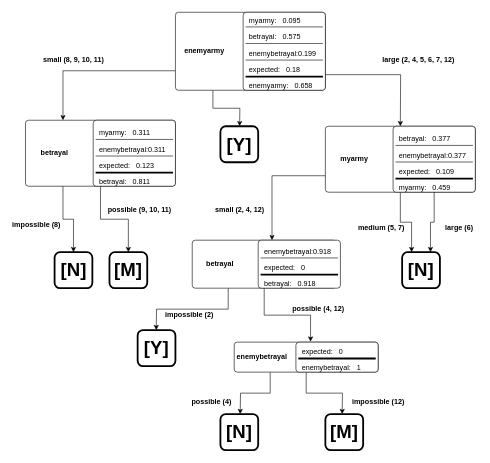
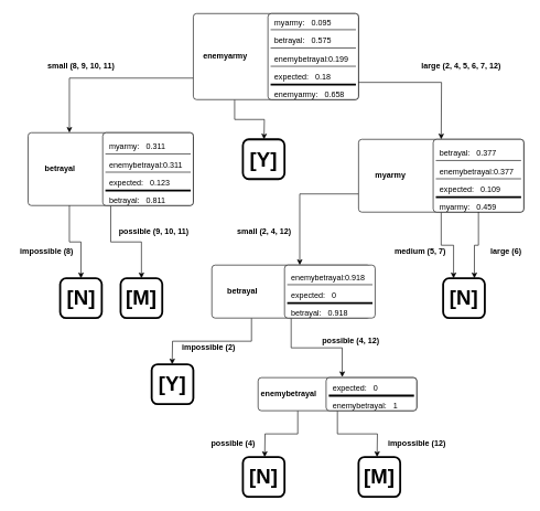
  <mxCell id="0" />
  <mxCell id="1" parent="0" />
  <mxCell id="2" style="edgeStyle=orthogonalEdgeStyle;rounded=0;orthogonalLoop=1;jettySize=auto;html=1;exitX=0;exitY=0.75;exitDx=0;exitDy=0;entryX=0.25;entryY=0;entryDx=0;entryDy=0;" edge="1" parent="1" source="4" target="17"><mxGeometry relative="1" as="geometry" /></mxCell>
  <mxCell id="3" style="edgeStyle=orthogonalEdgeStyle;rounded=0;orthogonalLoop=1;jettySize=auto;html=1;exitX=0.25;exitY=1;exitDx=0;exitDy=0;entryX=0.5;entryY=0;entryDx=0;entryDy=0;" edge="1" parent="1" source="4"><mxGeometry relative="1" as="geometry"><mxPoint x="399" y="210" as="targetPoint" /></mxGeometry></mxCell>
  <mxCell id="4" value="" style="rounded=1;absoluteArcSize=1;html=1;arcSize=10;" vertex="1" parent="1"><mxGeometry x="292" y="20" width="250" height="130" as="geometry" /></mxCell>
  <mxCell id="5" value="&lt;b&gt;enemyarmy&lt;/b&gt;" style="html=1;shape=mxgraph.er.anchor;whiteSpace=wrap;" vertex="1" parent="4"><mxGeometry width="96.774" height="130" as="geometry" /></mxCell>
  <mxCell id="6" value="" style="rounded=1;absoluteArcSize=1;html=1;arcSize=10;whiteSpace=wrap;points=[];strokeColor=inherit;fillColor=inherit;" vertex="1" parent="4"><mxGeometry x="112.903" width="137.097" height="130" as="geometry" /></mxCell>
  <mxCell id="7" value="myarmy:   0.095" style="text;strokeColor=none;fillColor=none;align=left;verticalAlign=top;spacingLeft=4;spacingRight=4;overflow=hidden;rotatable=0;points=[[0,0.5],[1,0.5]];portConstraint=eastwest;" vertex="1" parent="4"><mxGeometry x="116.935" width="129.032" height="21.125" as="geometry" /></mxCell>
  <mxCell id="8" value="" style="line;strokeWidth=1;fillColor=none;align=left;verticalAlign=middle;spacingTop=-1;spacingLeft=3;spacingRight=3;rotatable=0;labelPosition=right;points=[];portConstraint=eastwest;" vertex="1" parent="4"><mxGeometry x="116.935" y="21.125" width="129.032" height="6.5" as="geometry" /></mxCell>
  <mxCell id="9" value="betrayal:   0.575" style="text;strokeColor=none;fillColor=none;align=left;verticalAlign=top;spacingLeft=4;spacingRight=4;overflow=hidden;rotatable=0;points=[[0,0.5],[1,0.5]];portConstraint=eastwest;" vertex="1" parent="4"><mxGeometry x="116.935" y="27.625" width="129.032" height="21.125" as="geometry" /></mxCell>
  <mxCell id="10" value="" style="line;strokeWidth=1;fillColor=none;align=left;verticalAlign=middle;spacingTop=-1;spacingLeft=3;spacingRight=3;rotatable=0;labelPosition=right;points=[];portConstraint=eastwest;" vertex="1" parent="4"><mxGeometry x="116.935" y="48.75" width="129.032" height="6.5" as="geometry" /></mxCell>
  <mxCell id="11" value="enemybetrayal:0.199" style="text;strokeColor=none;fillColor=none;align=left;verticalAlign=top;spacingLeft=4;spacingRight=4;overflow=hidden;rotatable=0;points=[[0,0.5],[1,0.5]];portConstraint=eastwest;" vertex="1" parent="4"><mxGeometry x="116.935" y="55.25" width="129.032" height="21.125" as="geometry" /></mxCell>
  <mxCell id="12" value="" style="line;strokeWidth=1;fillColor=none;align=left;verticalAlign=middle;spacingTop=-1;spacingLeft=3;spacingRight=3;rotatable=0;labelPosition=right;points=[];portConstraint=eastwest;" vertex="1" parent="4"><mxGeometry x="116.935" y="76.375" width="129.032" height="6.5" as="geometry" /></mxCell>
  <mxCell id="13" value="expected:   0.18" style="text;strokeColor=none;fillColor=none;align=left;verticalAlign=top;spacingLeft=4;spacingRight=4;overflow=hidden;rotatable=0;points=[[0,0.5],[1,0.5]];portConstraint=eastwest;" vertex="1" parent="4"><mxGeometry x="116.935" y="82.875" width="129.032" height="21.125" as="geometry" /></mxCell>
  <mxCell id="14" value="" style="line;strokeWidth=3;fillColor=none;align=left;verticalAlign=middle;spacingTop=-1;spacingLeft=3;spacingRight=3;rotatable=0;labelPosition=right;points=[];portConstraint=eastwest;" vertex="1" parent="4"><mxGeometry x="116.935" y="104" width="129.032" height="6.5" as="geometry" /></mxCell>
  <mxCell id="15" value="enemyarmy:   0.658" style="text;strokeColor=none;fillColor=none;align=left;verticalAlign=top;spacingLeft=4;spacingRight=4;overflow=hidden;rotatable=0;points=[[0,0.5],[1,0.5]];portConstraint=eastwest;" vertex="1" parent="4"><mxGeometry x="116.935" y="108.875" width="129.032" height="21.125" as="geometry" /></mxCell>
  <mxCell id="16" style="edgeStyle=orthogonalEdgeStyle;rounded=0;orthogonalLoop=1;jettySize=auto;html=1;entryX=0.5;entryY=0;entryDx=0;entryDy=0;" edge="1" parent="1" source="17" target="46"><mxGeometry relative="1" as="geometry"><mxPoint x="240" y="390" as="targetPoint" /></mxGeometry></mxCell>
  <mxCell id="17" value="" style="rounded=1;absoluteArcSize=1;html=1;arcSize=10;" vertex="1" parent="1"><mxGeometry x="42" y="200" width="250" height="110" as="geometry" /></mxCell>
  <mxCell id="18" value="&lt;b&gt;betrayal&lt;/b&gt;" style="html=1;shape=mxgraph.er.anchor;whiteSpace=wrap;" vertex="1" parent="17"><mxGeometry width="96.774" height="110" as="geometry" /></mxCell>
  <mxCell id="19" value="" style="rounded=1;absoluteArcSize=1;html=1;arcSize=10;whiteSpace=wrap;points=[];strokeColor=inherit;fillColor=inherit;" vertex="1" parent="17"><mxGeometry x="112.9" width="137.1" height="110" as="geometry" /></mxCell>
  <mxCell id="20" value="myarmy:   0.311" style="text;strokeColor=none;fillColor=none;align=left;verticalAlign=top;spacingLeft=4;spacingRight=4;overflow=hidden;rotatable=0;points=[[0,0.5],[1,0.5]];portConstraint=eastwest;" vertex="1" parent="17"><mxGeometry x="116.935" y="7.625" width="129.032" height="21.125" as="geometry" /></mxCell>
  <mxCell id="21" value="" style="line;strokeWidth=1;fillColor=none;align=left;verticalAlign=middle;spacingTop=-1;spacingLeft=3;spacingRight=3;rotatable=0;labelPosition=right;points=[];portConstraint=eastwest;" vertex="1" parent="17"><mxGeometry x="116.935" y="28.75" width="129.032" height="6.5" as="geometry" /></mxCell>
  <mxCell id="22" value="enemybetrayal:0.311" style="text;strokeColor=none;fillColor=none;align=left;verticalAlign=top;spacingLeft=4;spacingRight=4;overflow=hidden;rotatable=0;points=[[0,0.5],[1,0.5]];portConstraint=eastwest;" vertex="1" parent="17"><mxGeometry x="116.935" y="35.25" width="129.032" height="21.125" as="geometry" /></mxCell>
  <mxCell id="23" value="" style="line;strokeWidth=1;fillColor=none;align=left;verticalAlign=middle;spacingTop=-1;spacingLeft=3;spacingRight=3;rotatable=0;labelPosition=right;points=[];portConstraint=eastwest;" vertex="1" parent="17"><mxGeometry x="116.935" y="56.375" width="129.032" height="6.5" as="geometry" /></mxCell>
  <mxCell id="24" value="expected:   0.123" style="text;strokeColor=none;fillColor=none;align=left;verticalAlign=top;spacingLeft=4;spacingRight=4;overflow=hidden;rotatable=0;points=[[0,0.5],[1,0.5]];portConstraint=eastwest;" vertex="1" parent="17"><mxGeometry x="116.935" y="62.875" width="129.032" height="21.125" as="geometry" /></mxCell>
  <mxCell id="25" value="" style="line;strokeWidth=3;fillColor=none;align=left;verticalAlign=middle;spacingTop=-1;spacingLeft=3;spacingRight=3;rotatable=0;labelPosition=right;points=[];portConstraint=eastwest;" vertex="1" parent="17"><mxGeometry x="116.935" y="84" width="129.032" height="6.5" as="geometry" /></mxCell>
  <mxCell id="26" value="betrayal:   0.811" style="text;strokeColor=none;fillColor=none;align=left;verticalAlign=top;spacingLeft=4;spacingRight=4;overflow=hidden;rotatable=0;points=[[0,0.5],[1,0.5]];portConstraint=eastwest;" vertex="1" parent="17"><mxGeometry x="116.935" y="88.875" width="129.032" height="21.125" as="geometry" /></mxCell>
  <mxCell id="27" value="&lt;b&gt;small (8, 9, 10, 11)&lt;/b&gt;" style="text;html=1;align=center;verticalAlign=middle;resizable=0;points=[];autosize=1;" vertex="1" parent="1"><mxGeometry x="62" y="90" width="120" height="20" as="geometry" /></mxCell>
  <mxCell id="28" style="edgeStyle=orthogonalEdgeStyle;rounded=0;orthogonalLoop=1;jettySize=auto;html=1;exitX=1;exitY=0.8;exitDx=0;exitDy=0;exitPerimeter=0;" edge="1" parent="1" source="6"><mxGeometry relative="1" as="geometry"><mxPoint x="667" y="210" as="targetPoint" /></mxGeometry></mxCell>
  <mxCell id="29" value="&lt;b&gt;large (2, 4, 5, 6, 7, 12)&lt;/b&gt;" style="text;html=1;align=center;verticalAlign=middle;resizable=0;points=[];autosize=1;" vertex="1" parent="1"><mxGeometry x="632" y="90" width="130" height="20" as="geometry" /></mxCell>
  <mxCell id="30" value="&lt;b&gt;&lt;font style=&quot;font-size: 31px&quot;&gt;[Y]&lt;/font&gt;&lt;/b&gt;" style="rounded=1;whiteSpace=wrap;html=1;strokeWidth=3;" vertex="1" parent="1"><mxGeometry x="367" y="210" width="63" height="60" as="geometry" /></mxCell>
  <mxCell id="31" style="edgeStyle=orthogonalEdgeStyle;rounded=0;orthogonalLoop=1;jettySize=auto;html=1;entryX=0.25;entryY=0;entryDx=0;entryDy=0;" edge="1" parent="1" source="33" target="48"><mxGeometry relative="1" as="geometry" /></mxCell>
  <mxCell id="32" style="edgeStyle=orthogonalEdgeStyle;rounded=0;orthogonalLoop=1;jettySize=auto;html=1;exitX=0;exitY=0.75;exitDx=0;exitDy=0;entryX=0.168;entryY=0;entryDx=0;entryDy=0;entryPerimeter=0;" edge="1" parent="1" source="33" target="56"><mxGeometry relative="1" as="geometry" /></mxCell>
  <mxCell id="33" value="" style="rounded=1;absoluteArcSize=1;html=1;arcSize=10;" vertex="1" parent="1"><mxGeometry x="542" y="210" width="250" height="110" as="geometry" /></mxCell>
  <mxCell id="34" value="&lt;b&gt;myarmy&lt;br&gt;&lt;/b&gt;" style="html=1;shape=mxgraph.er.anchor;whiteSpace=wrap;" vertex="1" parent="33"><mxGeometry width="96.774" height="110" as="geometry" /></mxCell>
  <mxCell id="35" value="" style="rounded=1;absoluteArcSize=1;html=1;arcSize=10;whiteSpace=wrap;points=[];strokeColor=inherit;fillColor=inherit;" vertex="1" parent="33"><mxGeometry x="112.9" width="137.1" height="110" as="geometry" /></mxCell>
  <mxCell id="36" value="betrayal:   0.377" style="text;strokeColor=none;fillColor=none;align=left;verticalAlign=top;spacingLeft=4;spacingRight=4;overflow=hidden;rotatable=0;points=[[0,0.5],[1,0.5]];portConstraint=eastwest;" vertex="1" parent="33"><mxGeometry x="116.935" y="7.625" width="129.032" height="21.125" as="geometry" /></mxCell>
  <mxCell id="37" value="" style="line;strokeWidth=1;fillColor=none;align=left;verticalAlign=middle;spacingTop=-1;spacingLeft=3;spacingRight=3;rotatable=0;labelPosition=right;points=[];portConstraint=eastwest;" vertex="1" parent="33"><mxGeometry x="116.935" y="28.75" width="129.032" height="6.5" as="geometry" /></mxCell>
  <mxCell id="38" value="enemybetrayal:0.377" style="text;strokeColor=none;fillColor=none;align=left;verticalAlign=top;spacingLeft=4;spacingRight=4;overflow=hidden;rotatable=0;points=[[0,0.5],[1,0.5]];portConstraint=eastwest;" vertex="1" parent="33"><mxGeometry x="116.94" y="35.25" width="135.97" height="21.13" as="geometry" /></mxCell>
  <mxCell id="39" value="" style="line;strokeWidth=1;fillColor=none;align=left;verticalAlign=middle;spacingTop=-1;spacingLeft=3;spacingRight=3;rotatable=0;labelPosition=right;points=[];portConstraint=eastwest;" vertex="1" parent="33"><mxGeometry x="116.935" y="56.375" width="129.032" height="6.5" as="geometry" /></mxCell>
  <mxCell id="40" value="expected:   0.109" style="text;strokeColor=none;fillColor=none;align=left;verticalAlign=top;spacingLeft=4;spacingRight=4;overflow=hidden;rotatable=0;points=[[0,0.5],[1,0.5]];portConstraint=eastwest;" vertex="1" parent="33"><mxGeometry x="116.935" y="62.875" width="129.032" height="21.125" as="geometry" /></mxCell>
  <mxCell id="41" value="" style="line;strokeWidth=3;fillColor=none;align=left;verticalAlign=middle;spacingTop=-1;spacingLeft=3;spacingRight=3;rotatable=0;labelPosition=right;points=[];portConstraint=eastwest;" vertex="1" parent="33"><mxGeometry x="116.935" y="84" width="129.032" height="6.5" as="geometry" /></mxCell>
  <mxCell id="42" value="myarmy:   0.459" style="text;strokeColor=none;fillColor=none;align=left;verticalAlign=top;spacingLeft=4;spacingRight=4;overflow=hidden;rotatable=0;points=[[0,0.5],[1,0.5]];portConstraint=eastwest;" vertex="1" parent="33"><mxGeometry x="116.935" y="88.875" width="129.032" height="21.125" as="geometry" /></mxCell>
  <mxCell id="43" value="&lt;b&gt;&lt;font style=&quot;font-size: 31px&quot;&gt;[N]&lt;/font&gt;&lt;/b&gt;" style="rounded=1;whiteSpace=wrap;html=1;strokeWidth=3;" vertex="1" parent="1"><mxGeometry x="90.5" y="420" width="63" height="60" as="geometry" /></mxCell>
- <mxCell id="44" value="&lt;b&gt;impossible (8)&lt;/b&gt;" style="text;html=1;align=center;verticalAlign=middle;resizable=0;points=[];autosize=1;" vertex="1" parent="1"><mxGeometry x="10" y="365" width="100" height="20" as="geometry" /></mxCell>
+ <mxCell id="44" value="&lt;b&gt;impossible (8)&lt;/b&gt;" style="text;html=1;align=center;verticalAlign=middle;resizable=0;points=[];autosize=1;" vertex="1" parent="1"><mxGeometry x="20" y="370" width="100" height="20" as="geometry" /></mxCell>
  <mxCell id="45" style="edgeStyle=orthogonalEdgeStyle;rounded=0;orthogonalLoop=1;jettySize=auto;html=1;exitX=0.25;exitY=1;exitDx=0;exitDy=0;entryX=0.5;entryY=0;entryDx=0;entryDy=0;" edge="1" parent="1" source="17" target="43"><mxGeometry relative="1" as="geometry"><mxPoint x="104.5" y="310" as="sourcePoint" /><mxPoint x="91.5" y="410" as="targetPoint" /></mxGeometry></mxCell>
  <mxCell id="46" value="&lt;b&gt;&lt;font style=&quot;font-size: 31px&quot;&gt;[M]&lt;/font&gt;&lt;/b&gt;" style="rounded=1;whiteSpace=wrap;html=1;strokeWidth=3;" vertex="1" parent="1"><mxGeometry x="182" y="420" width="63" height="60" as="geometry" /></mxCell>
  <mxCell id="47" value="&lt;b&gt;possible (9, 10, 11)&lt;/b&gt;" style="text;html=1;align=center;verticalAlign=middle;resizable=0;points=[];autosize=1;" vertex="1" parent="1"><mxGeometry x="172" y="340" width="120" height="20" as="geometry" /></mxCell>
  <mxCell id="48" value="&lt;b&gt;&lt;font style=&quot;font-size: 31px&quot;&gt;[N]&lt;/font&gt;&lt;/b&gt;" style="rounded=1;whiteSpace=wrap;html=1;strokeWidth=3;" vertex="1" parent="1"><mxGeometry x="670" y="420" width="63" height="60" as="geometry" /></mxCell>
  <mxCell id="49" style="edgeStyle=orthogonalEdgeStyle;rounded=0;orthogonalLoop=1;jettySize=auto;html=1;entryX=0.75;entryY=0;entryDx=0;entryDy=0;" edge="1" parent="1" source="35" target="48"><mxGeometry relative="1" as="geometry" /></mxCell>
  <mxCell id="50" value="&lt;b&gt;medium (5, 7)&lt;br&gt;&lt;/b&gt;" style="text;html=1;align=center;verticalAlign=middle;resizable=0;points=[];autosize=1;" vertex="1" parent="1"><mxGeometry x="590" y="370" width="90" height="20" as="geometry" /></mxCell>
  <mxCell id="51" value="&lt;b&gt;large (6)&lt;br&gt;&lt;/b&gt;" style="text;html=1;align=center;verticalAlign=middle;resizable=0;points=[];autosize=1;" vertex="1" parent="1"><mxGeometry x="735" y="370" width="60" height="20" as="geometry" /></mxCell>
  <mxCell id="52" style="edgeStyle=orthogonalEdgeStyle;rounded=0;orthogonalLoop=1;jettySize=auto;html=1;exitX=0.25;exitY=1;exitDx=0;exitDy=0;" edge="1" parent="1" source="54"><mxGeometry relative="1" as="geometry"><mxPoint x="260" y="550" as="targetPoint" /></mxGeometry></mxCell>
  <mxCell id="53" style="edgeStyle=orthogonalEdgeStyle;rounded=0;orthogonalLoop=1;jettySize=auto;html=1;entryX=0.178;entryY=-0.016;entryDx=0;entryDy=0;entryPerimeter=0;" edge="1" parent="1" source="54" target="69"><mxGeometry relative="1" as="geometry" /></mxCell>
  <mxCell id="54" value="" style="rounded=1;absoluteArcSize=1;html=1;arcSize=10;" vertex="1" parent="1"><mxGeometry x="320" y="400" width="240" height="80" as="geometry" /></mxCell>
  <mxCell id="55" value="&lt;b&gt;betrayal&lt;/b&gt;" style="html=1;shape=mxgraph.er.anchor;whiteSpace=wrap;" vertex="1" parent="54"><mxGeometry width="92.903" height="80" as="geometry" /></mxCell>
  <mxCell id="56" value="" style="rounded=1;absoluteArcSize=1;html=1;arcSize=10;whiteSpace=wrap;points=[];strokeColor=inherit;fillColor=inherit;" vertex="1" parent="54"><mxGeometry x="110.0" width="137.1" height="80" as="geometry" /></mxCell>
  <mxCell id="57" value="enemybetrayal:0.918" style="text;strokeColor=none;fillColor=none;align=left;verticalAlign=top;spacingLeft=4;spacingRight=4;overflow=hidden;rotatable=0;points=[[0,0.5],[1,0.5]];portConstraint=eastwest;" vertex="1" parent="54"><mxGeometry x="114.04" y="5.25" width="135.97" height="21.13" as="geometry" /></mxCell>
  <mxCell id="58" value="" style="line;strokeWidth=1;fillColor=none;align=left;verticalAlign=middle;spacingTop=-1;spacingLeft=3;spacingRight=3;rotatable=0;labelPosition=right;points=[];portConstraint=eastwest;" vertex="1" parent="54"><mxGeometry x="114.035" y="26.375" width="129.032" height="6.5" as="geometry" /></mxCell>
  <mxCell id="59" value="expected:   0" style="text;strokeColor=none;fillColor=none;align=left;verticalAlign=top;spacingLeft=4;spacingRight=4;overflow=hidden;rotatable=0;points=[[0,0.5],[1,0.5]];portConstraint=eastwest;" vertex="1" parent="54"><mxGeometry x="114.035" y="32.875" width="129.032" height="21.125" as="geometry" /></mxCell>
  <mxCell id="60" value="" style="line;strokeWidth=3;fillColor=none;align=left;verticalAlign=middle;spacingTop=-1;spacingLeft=3;spacingRight=3;rotatable=0;labelPosition=right;points=[];portConstraint=eastwest;" vertex="1" parent="54"><mxGeometry x="114.035" y="54" width="129.032" height="6.5" as="geometry" /></mxCell>
  <mxCell id="61" value="betrayal:   0.918" style="text;strokeColor=none;fillColor=none;align=left;verticalAlign=top;spacingLeft=4;spacingRight=4;overflow=hidden;rotatable=0;points=[[0,0.5],[1,0.5]];portConstraint=eastwest;" vertex="1" parent="54"><mxGeometry x="114.035" y="58.875" width="129.032" height="21.125" as="geometry" /></mxCell>
  <mxCell id="62" value="&lt;b&gt;&lt;font style=&quot;font-size: 31px&quot;&gt;[Y]&lt;/font&gt;&lt;/b&gt;" style="rounded=1;whiteSpace=wrap;html=1;strokeWidth=3;" vertex="1" parent="1"><mxGeometry x="229" y="550" width="63" height="60" as="geometry" /></mxCell>
  <mxCell id="63" value="&lt;b&gt;impossible (2)&lt;/b&gt;" style="text;html=1;align=center;verticalAlign=middle;resizable=0;points=[];autosize=1;" vertex="1" parent="1"><mxGeometry x="265" y="514" width="100" height="20" as="geometry" /></mxCell>
  <mxCell id="64" value="&lt;b&gt;small (2, 4, 12)&lt;br&gt;&lt;/b&gt;" style="text;html=1;align=center;verticalAlign=middle;resizable=0;points=[];autosize=1;" vertex="1" parent="1"><mxGeometry x="348.5" y="340" width="100" height="20" as="geometry" /></mxCell>
  <mxCell id="65" style="edgeStyle=orthogonalEdgeStyle;rounded=0;orthogonalLoop=1;jettySize=auto;html=1;" edge="1" parent="1" source="67"><mxGeometry relative="1" as="geometry"><mxPoint x="570" y="690" as="targetPoint" /></mxGeometry></mxCell>
  <mxCell id="66" style="edgeStyle=orthogonalEdgeStyle;rounded=0;orthogonalLoop=1;jettySize=auto;html=1;exitX=0.25;exitY=1;exitDx=0;exitDy=0;" edge="1" parent="1" source="67"><mxGeometry relative="1" as="geometry"><mxPoint x="400" y="690" as="targetPoint" /></mxGeometry></mxCell>
  <mxCell id="67" value="" style="rounded=1;absoluteArcSize=1;html=1;arcSize=10;" vertex="1" parent="1"><mxGeometry x="390" y="570" width="240" height="50" as="geometry" /></mxCell>
  <mxCell id="68" value="&lt;b&gt;enemybetrayal&lt;br&gt;&lt;/b&gt;" style="html=1;shape=mxgraph.er.anchor;whiteSpace=wrap;" vertex="1" parent="67"><mxGeometry width="92.9" height="50" as="geometry" /></mxCell>
  <mxCell id="69" value="" style="rounded=1;absoluteArcSize=1;html=1;arcSize=10;whiteSpace=wrap;points=[];strokeColor=inherit;fillColor=inherit;" vertex="1" parent="67"><mxGeometry x="102.9" width="137.1" height="50" as="geometry" /></mxCell>
  <mxCell id="70" value="expected:   0" style="text;strokeColor=none;fillColor=none;align=left;verticalAlign=top;spacingLeft=4;spacingRight=4;overflow=hidden;rotatable=0;points=[[0,0.5],[1,0.5]];portConstraint=eastwest;" vertex="1" parent="67"><mxGeometry x="106.935" y="2.875" width="129.032" height="21.125" as="geometry" /></mxCell>
  <mxCell id="71" value="" style="line;strokeWidth=3;fillColor=none;align=left;verticalAlign=middle;spacingTop=-1;spacingLeft=3;spacingRight=3;rotatable=0;labelPosition=right;points=[];portConstraint=eastwest;" vertex="1" parent="67"><mxGeometry x="106.935" y="24" width="129.032" height="6.5" as="geometry" /></mxCell>
  <mxCell id="72" value="enemybetrayal:   1" style="text;strokeColor=none;fillColor=none;align=left;verticalAlign=top;spacingLeft=4;spacingRight=4;overflow=hidden;rotatable=0;points=[[0,0.5],[1,0.5]];portConstraint=eastwest;" vertex="1" parent="67"><mxGeometry x="106.935" y="28.875" width="129.032" height="21.125" as="geometry" /></mxCell>
  <mxCell id="73" value="&lt;b&gt;possible (4, 12)&lt;/b&gt;" style="text;html=1;align=center;verticalAlign=middle;resizable=0;points=[];autosize=1;" vertex="1" parent="1"><mxGeometry x="480" y="504" width="100" height="20" as="geometry" /></mxCell>
  <mxCell id="74" value="&lt;b&gt;&lt;font style=&quot;font-size: 31px&quot;&gt;[N]&lt;/font&gt;&lt;/b&gt;" style="rounded=1;whiteSpace=wrap;html=1;strokeWidth=3;" vertex="1" parent="1"><mxGeometry x="367" y="690" width="63" height="60" as="geometry" /></mxCell>
  <mxCell id="75" value="&lt;b&gt;&lt;font style=&quot;font-size: 31px&quot;&gt;[M]&lt;/font&gt;&lt;/b&gt;" style="rounded=1;whiteSpace=wrap;html=1;strokeWidth=3;" vertex="1" parent="1"><mxGeometry x="542" y="690" width="63" height="60" as="geometry" /></mxCell>
  <mxCell id="76" value="&lt;b&gt;possible (4)&lt;/b&gt;" style="text;html=1;align=center;verticalAlign=middle;resizable=0;points=[];autosize=1;" vertex="1" parent="1"><mxGeometry x="312" y="660" width="80" height="20" as="geometry" /></mxCell>
  <mxCell id="77" value="&lt;b&gt;impossible (12)&lt;/b&gt;" style="text;html=1;align=center;verticalAlign=middle;resizable=0;points=[];autosize=1;" vertex="1" parent="1"><mxGeometry x="580" y="660" width="100" height="20" as="geometry" /></mxCell>
